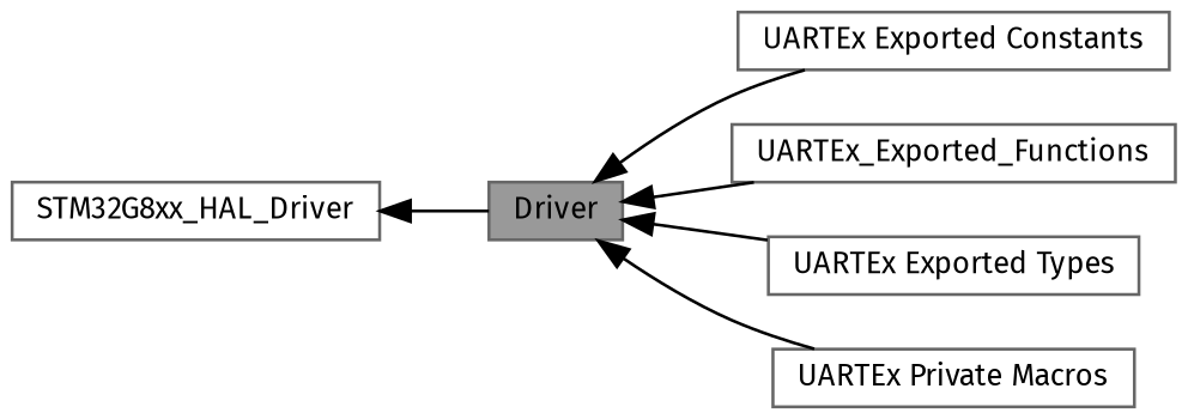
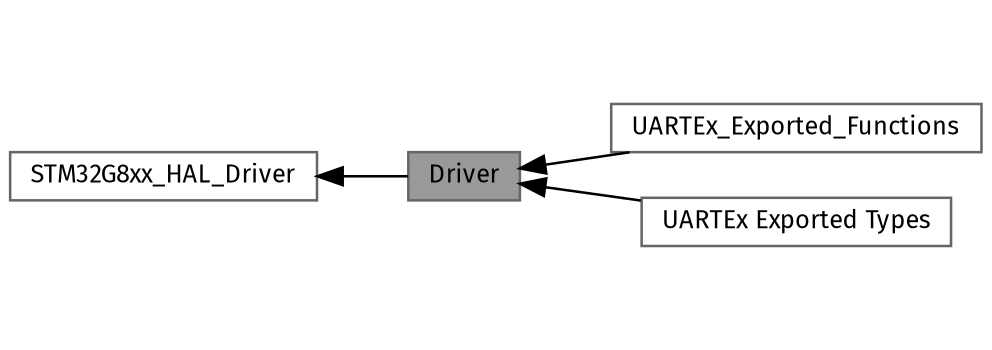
  digraph {
    fontname="Fira Sans"
    rankdir=LR
    node [color=grey40 fillcolor=white fontname="Fira Sans" fontsize=10 shape=box style=filled]
    edge [dir=back fontname="Fira Sans" fontsize=10 labelfontname=Helvetica labelfontsize=10 shape=plaintext style=solid]
    n1 [height=0.2 label=STM32G8xx_HAL_Driver width=0.4]
    n2 [color=gray40 fillcolor=grey60 fontcolor=black height=0.2 label=Driver width=0.4]
-   n3 [height=0.2 label="UARTEx Exported Constants" width=0.4]
    n4 [height=0.2 label=UARTEx_Exported_Functions width=0.4]
    n5 [height=0.2 label="UARTEx Exported Types" width=0.4]
-   n6 [height=0.2 label="UARTEx Private Macros" width=0.4]
    n1 -> n2
-   n2 -> n3
    n2 -> n4
    n2 -> n5
-   n2 -> n6
  }
